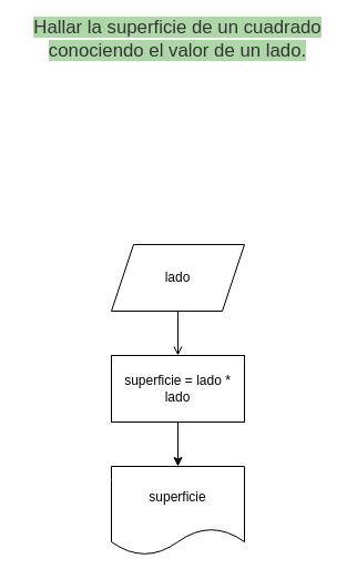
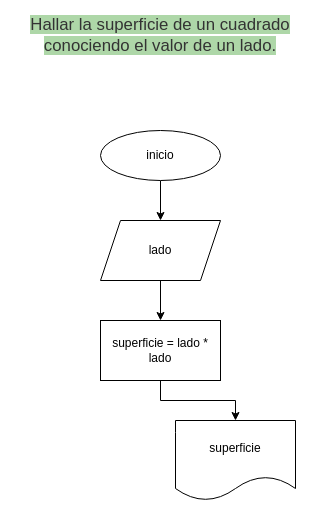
  <mxCell id="0" />
  <mxCell id="1" parent="0" />
  <mxCell id="2" value="&lt;span style=&quot;color: rgb(51, 51, 51); font-family: sans-serif, arial; font-size: 16.8px; text-align: start; background-color: rgb(174, 215, 168);&quot;&gt;Hallar la superficie de un cuadrado conociendo el valor de un lado.&lt;/span&gt;" style="text;html=1;strokeColor=none;fillColor=none;align=center;verticalAlign=middle;whiteSpace=wrap;rounded=0;" parent="1" vertex="1"><mxGeometry x="20" y="20" width="280" height="30" as="geometry" /></mxCell>
- <mxCell id="5" value="" style="edgeStyle=orthogonalEdgeStyle;rounded=0;orthogonalLoop=1;jettySize=auto;html=1;endArrow=open;" edge="1" parent="1" source="6" target="8"><mxGeometry relative="1" as="geometry" /></mxCell>
+ <mxCell id="3" value="" style="edgeStyle=orthogonalEdgeStyle;rounded=0;orthogonalLoop=1;jettySize=auto;html=1;" edge="1" parent="1" source="4" target="6"><mxGeometry relative="1" as="geometry" /></mxCell>
+ <mxCell id="4" value="inicio" style="ellipse;whiteSpace=wrap;html=1;" parent="1" vertex="1"><mxGeometry x="100" y="130" width="120" height="50" as="geometry" /></mxCell>
+ <mxCell id="5" value="" style="edgeStyle=orthogonalEdgeStyle;rounded=0;orthogonalLoop=1;jettySize=auto;html=1;" edge="1" parent="1" source="6" target="8"><mxGeometry relative="1" as="geometry" /></mxCell>
  <mxCell id="6" value="lado" style="shape=parallelogram;perimeter=parallelogramPerimeter;whiteSpace=wrap;html=1;fixedSize=1;" vertex="1" parent="1"><mxGeometry x="100" y="220" width="120" height="60" as="geometry" /></mxCell>
  <mxCell id="7" value="" style="edgeStyle=orthogonalEdgeStyle;rounded=0;orthogonalLoop=1;jettySize=auto;html=1;" edge="1" parent="1" source="8" target="9"><mxGeometry relative="1" as="geometry" /></mxCell>
  <mxCell id="8" value="superficie = lado * lado" style="rounded=0;whiteSpace=wrap;html=1;" vertex="1" parent="1"><mxGeometry x="100" y="320" width="120" height="60" as="geometry" /></mxCell>
- <mxCell id="9" value="superficie" style="shape=document;whiteSpace=wrap;html=1;boundedLbl=1;" vertex="1" parent="1"><mxGeometry x="100" y="420" width="120" height="80" as="geometry" /></mxCell>
+ <mxCell id="9" value="superficie" style="shape=document;whiteSpace=wrap;html=1;boundedLbl=1;" vertex="1" parent="1"><mxGeometry x="175" y="420" width="120" height="80" as="geometry" /></mxCell>
